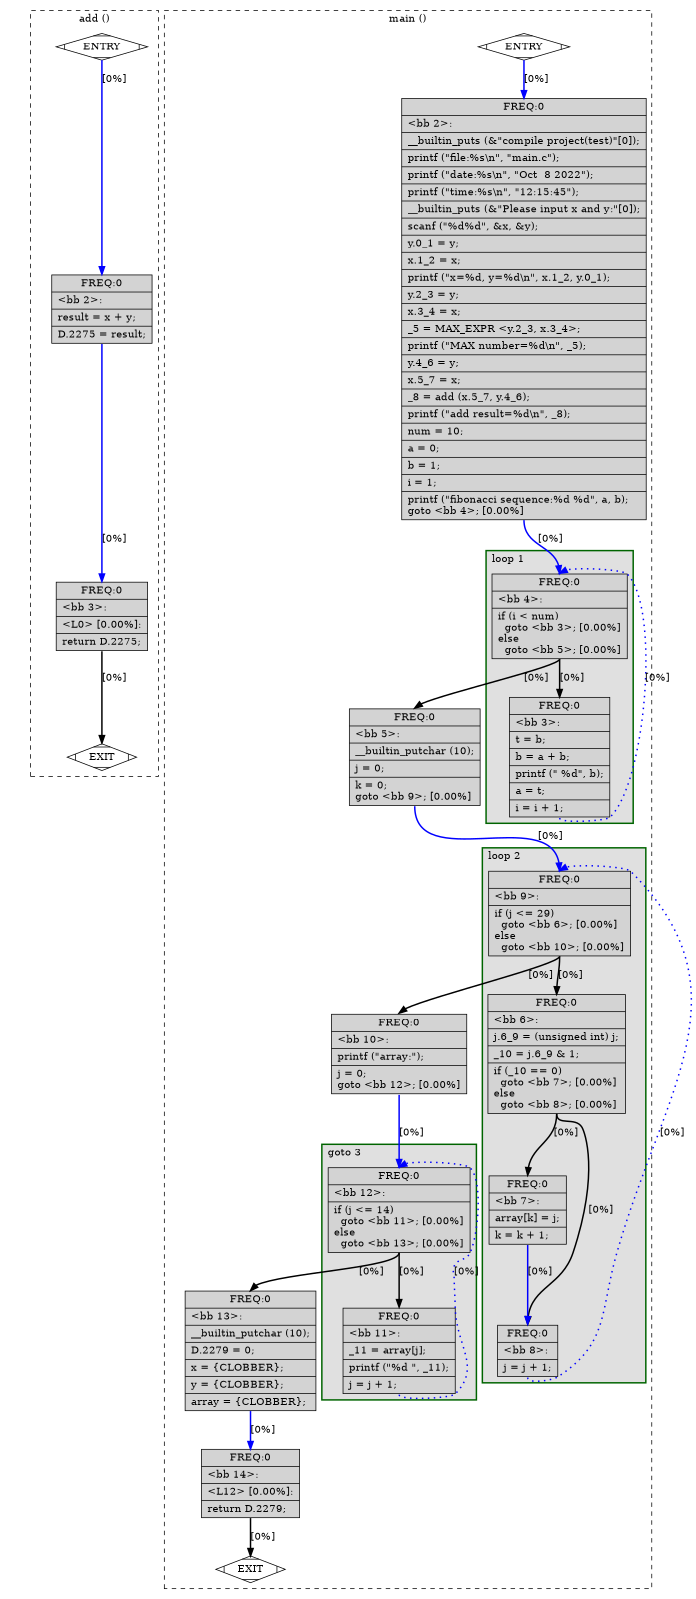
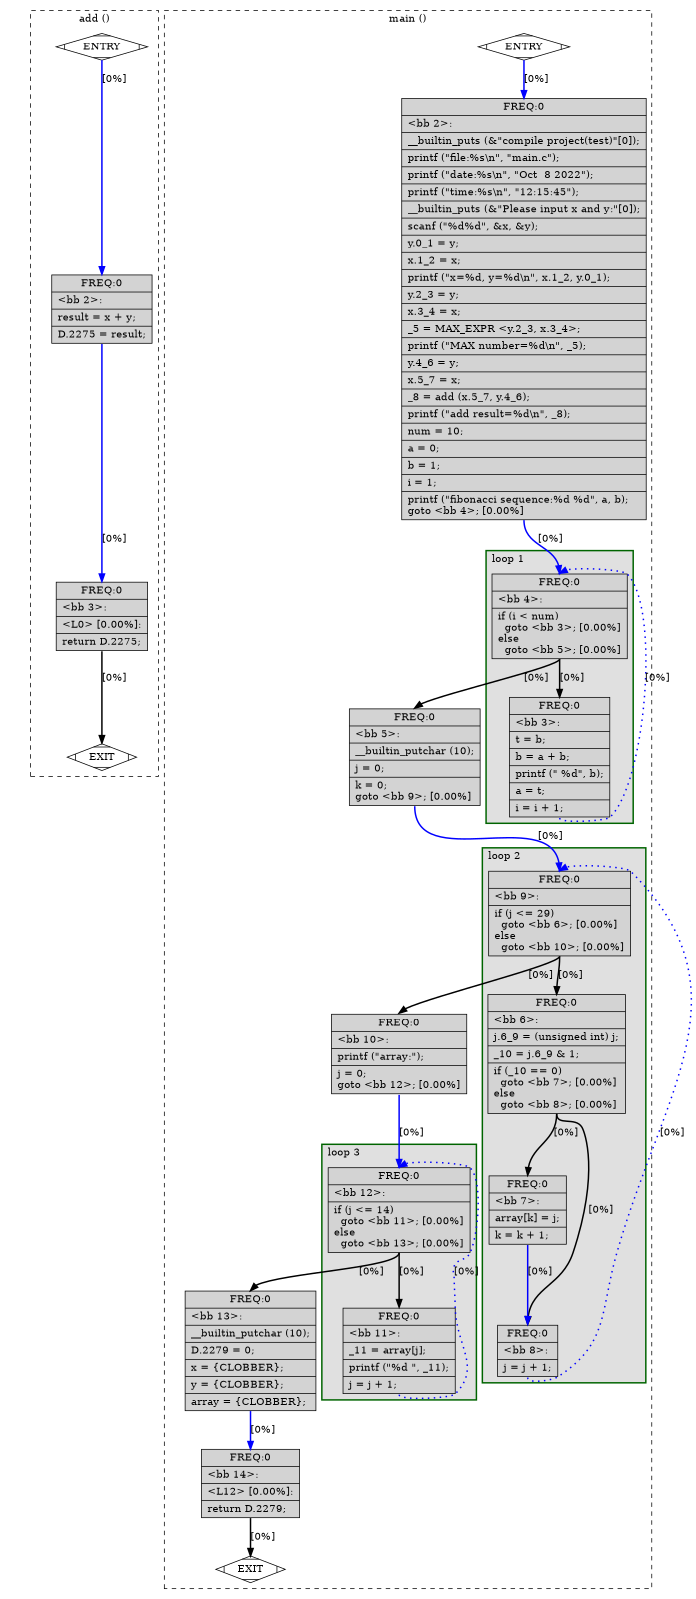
  digraph {
    node [fillcolor=lightgrey shape=record style=filled]
    edge [constraint=true headport=n style="solid,bold" tailport=s color=blue weight=10]
    n1 [fillcolor=white label=ENTRY shape=Mdiamond]
    n2 [fillcolor=white label=EXIT shape=Mdiamond]
    n3 [label="{ FREQ:0 |\<bb\ 2\>:\l|result\ =\ x\ +\ y;\l|D.2275\ =\ result;\l}"]
    n4 [label="{ FREQ:0 |\<bb\ 3\>:\l|\<L0\>\ [0.00%]:\l|return\ D.2275;\l}"]
    n5 [label="{ FREQ:0 |\<bb\ 12\>:\l|if\ (j\ \<=\ 14)\l\ \ goto\ \<bb\ 11\>;\ [0.00%]\lelse\l\ \ goto\ \<bb\ 13\>;\ [0.00%]\l}"]
    n6 [label="{ FREQ:0 |\<bb\ 11\>:\l|_11\ =\ array[j];\l|printf\ (\"%d\ \",\ _11);\l|j\ =\ j\ +\ 1;\l}"]
    n7 [label="{ FREQ:0 |\<bb\ 9\>:\l|if\ (j\ \<=\ 29)\l\ \ goto\ \<bb\ 6\>;\ [0.00%]\lelse\l\ \ goto\ \<bb\ 10\>;\ [0.00%]\l}"]
    n8 [label="{ FREQ:0 |\<bb\ 6\>:\l|j.6_9\ =\ (unsigned\ int)\ j;\l|_10\ =\ j.6_9\ &\ 1;\l|if\ (_10\ ==\ 0)\l\ \ goto\ \<bb\ 7\>;\ [0.00%]\lelse\l\ \ goto\ \<bb\ 8\>;\ [0.00%]\l}"]
    n9 [label="{ FREQ:0 |\<bb\ 7\>:\l|array[k]\ =\ j;\l|k\ =\ k\ +\ 1;\l}"]
    n10 [label="{ FREQ:0 |\<bb\ 8\>:\l|j\ =\ j\ +\ 1;\l}"]
    n11 [label="{ FREQ:0 |\<bb\ 4\>:\l|if\ (i\ \<\ num)\l\ \ goto\ \<bb\ 3\>;\ [0.00%]\lelse\l\ \ goto\ \<bb\ 5\>;\ [0.00%]\l}"]
    n12 [label="{ FREQ:0 |\<bb\ 3\>:\l|t\ =\ b;\l|b\ =\ a\ +\ b;\l|printf\ (\"\ %d\",\ b);\l|a\ =\ t;\l|i\ =\ i\ +\ 1;\l}"]
    n13 [label="{ FREQ:0 |\<bb\ 13\>:\l|__builtin_putchar\ (10);\l|D.2279\ =\ 0;\l|x\ =\ \{CLOBBER\};\l|y\ =\ \{CLOBBER\};\l|array\ =\ \{CLOBBER\};\l}"]
    n14 [label="{ FREQ:0 |\<bb\ 10\>:\l|printf\ (\"array:\");\l|j\ =\ 0;\lgoto\ \<bb\ 12\>;\ [0.00%]\l}"]
    n15 [label="{ FREQ:0 |\<bb\ 5\>:\l|__builtin_putchar\ (10);\l|j\ =\ 0;\l|k\ =\ 0;\lgoto\ \<bb\ 9\>;\ [0.00%]\l}"]
    n16 [fillcolor=white label=ENTRY shape=Mdiamond]
    n17 [fillcolor=white label=EXIT shape=Mdiamond]
    n18 [label="{ FREQ:0 |\<bb\ 2\>:\l|__builtin_puts\ (&\"compile\ project(test)\"[0]);\l|printf\ (\"file:%s\\n\",\ \"main.c\");\l|printf\ (\"date:%s\\n\",\ \"Oct\ \ 8\ 2022\");\l|printf\ (\"time:%s\\n\",\ \"12:15:45\");\l|__builtin_puts\ (&\"Please\ input\ x\ and\ y:\"[0]);\l|scanf\ (\"%d%d\",\ &x,\ &y);\l|y.0_1\ =\ y;\l|x.1_2\ =\ x;\l|printf\ (\"x=%d,\ y=%d\\n\",\ x.1_2,\ y.0_1);\l|y.2_3\ =\ y;\l|x.3_4\ =\ x;\l|_5\ =\ MAX_EXPR\ \<y.2_3,\ x.3_4\>;\l|printf\ (\"MAX\ number=%d\\n\",\ _5);\l|y.4_6\ =\ y;\l|x.5_7\ =\ x;\l|_8\ =\ add\ (x.5_7,\ y.4_6);\l|printf\ (\"add\ result=%d\\n\",\ _8);\l|num\ =\ 10;\l|a\ =\ 0;\l|b\ =\ 1;\l|i\ =\ 1;\l|printf\ (\"fibonacci\ sequence:%d\ %d\",\ a,\ b);\lgoto\ \<bb\ 4\>;\ [0.00%]\l}"]
    n19 [label="{ FREQ:0 |\<bb\ 14\>:\l|\<L12\>\ [0.00%]:\l|return\ D.2279;\l}"]
    subgraph cluster_1 {
      color=black
      label="add ()"
      style=dashed
      n1
      n2
      n3
      n4
    }
    subgraph cluster_2 {
      color=black
      label="main ()"
      style=dashed
      n13
      n14
      n15
      n16
      n17
      n18
      n19
      subgraph cluster_3 {
        color=darkgreen
        fillcolor=grey88
-       label="goto 3"
+       label="loop 3"
        labeljust=l
        penwidth=2
        style=filled
        n5
        n6
      }
      subgraph cluster_4 {
        color=darkgreen
        fillcolor=grey88
        label="loop 2"
        labeljust=l
        penwidth=2
        style=filled
        n7
        n8
        n9
        n10
      }
      subgraph cluster_5 {
        color=darkgreen
        fillcolor=grey88
        label="loop 1"
        labeljust=l
        penwidth=2
        style=filled
        n11
        n12
      }
    }
    n1 -> n2 [style=invis color="" weight=""]
    n1 -> n3 [label="[0%]" weight=100]
    n3 -> n4 [label="[0%]" weight=100]
    n4 -> n2 [color=black label="[0%]"]
    n5 -> n6 [color=black label="[0%]"]
    n5 -> n13 [color=black label="[0%]"]
    n6 -> n5 [constraint=false label="[0%]" style="dotted,bold"]
    n7 -> n8 [color=black label="[0%]"]
    n7 -> n14 [color=black label="[0%]"]
    n8 -> n9 [color=black label="[0%]"]
    n8 -> n10 [color=black label="[0%]"]
    n9 -> n10 [label="[0%]" weight=100]
    n10 -> n7 [constraint=false label="[0%]" style="dotted,bold"]
    n11 -> n12 [color=black label="[0%]"]
    n11 -> n15 [color=black label="[0%]"]
    n12 -> n11 [constraint=false label="[0%]" style="dotted,bold"]
    n13 -> n19 [label="[0%]" weight=100]
    n14 -> n5 [label="[0%]" weight=100]
    n15 -> n7 [label="[0%]" weight=100]
    n16 -> n17 [style=invis color="" weight=""]
    n16 -> n18 [label="[0%]" weight=100]
    n18 -> n11 [label="[0%]" weight=100]
    n19 -> n17 [color=black label="[0%]"]
  }
